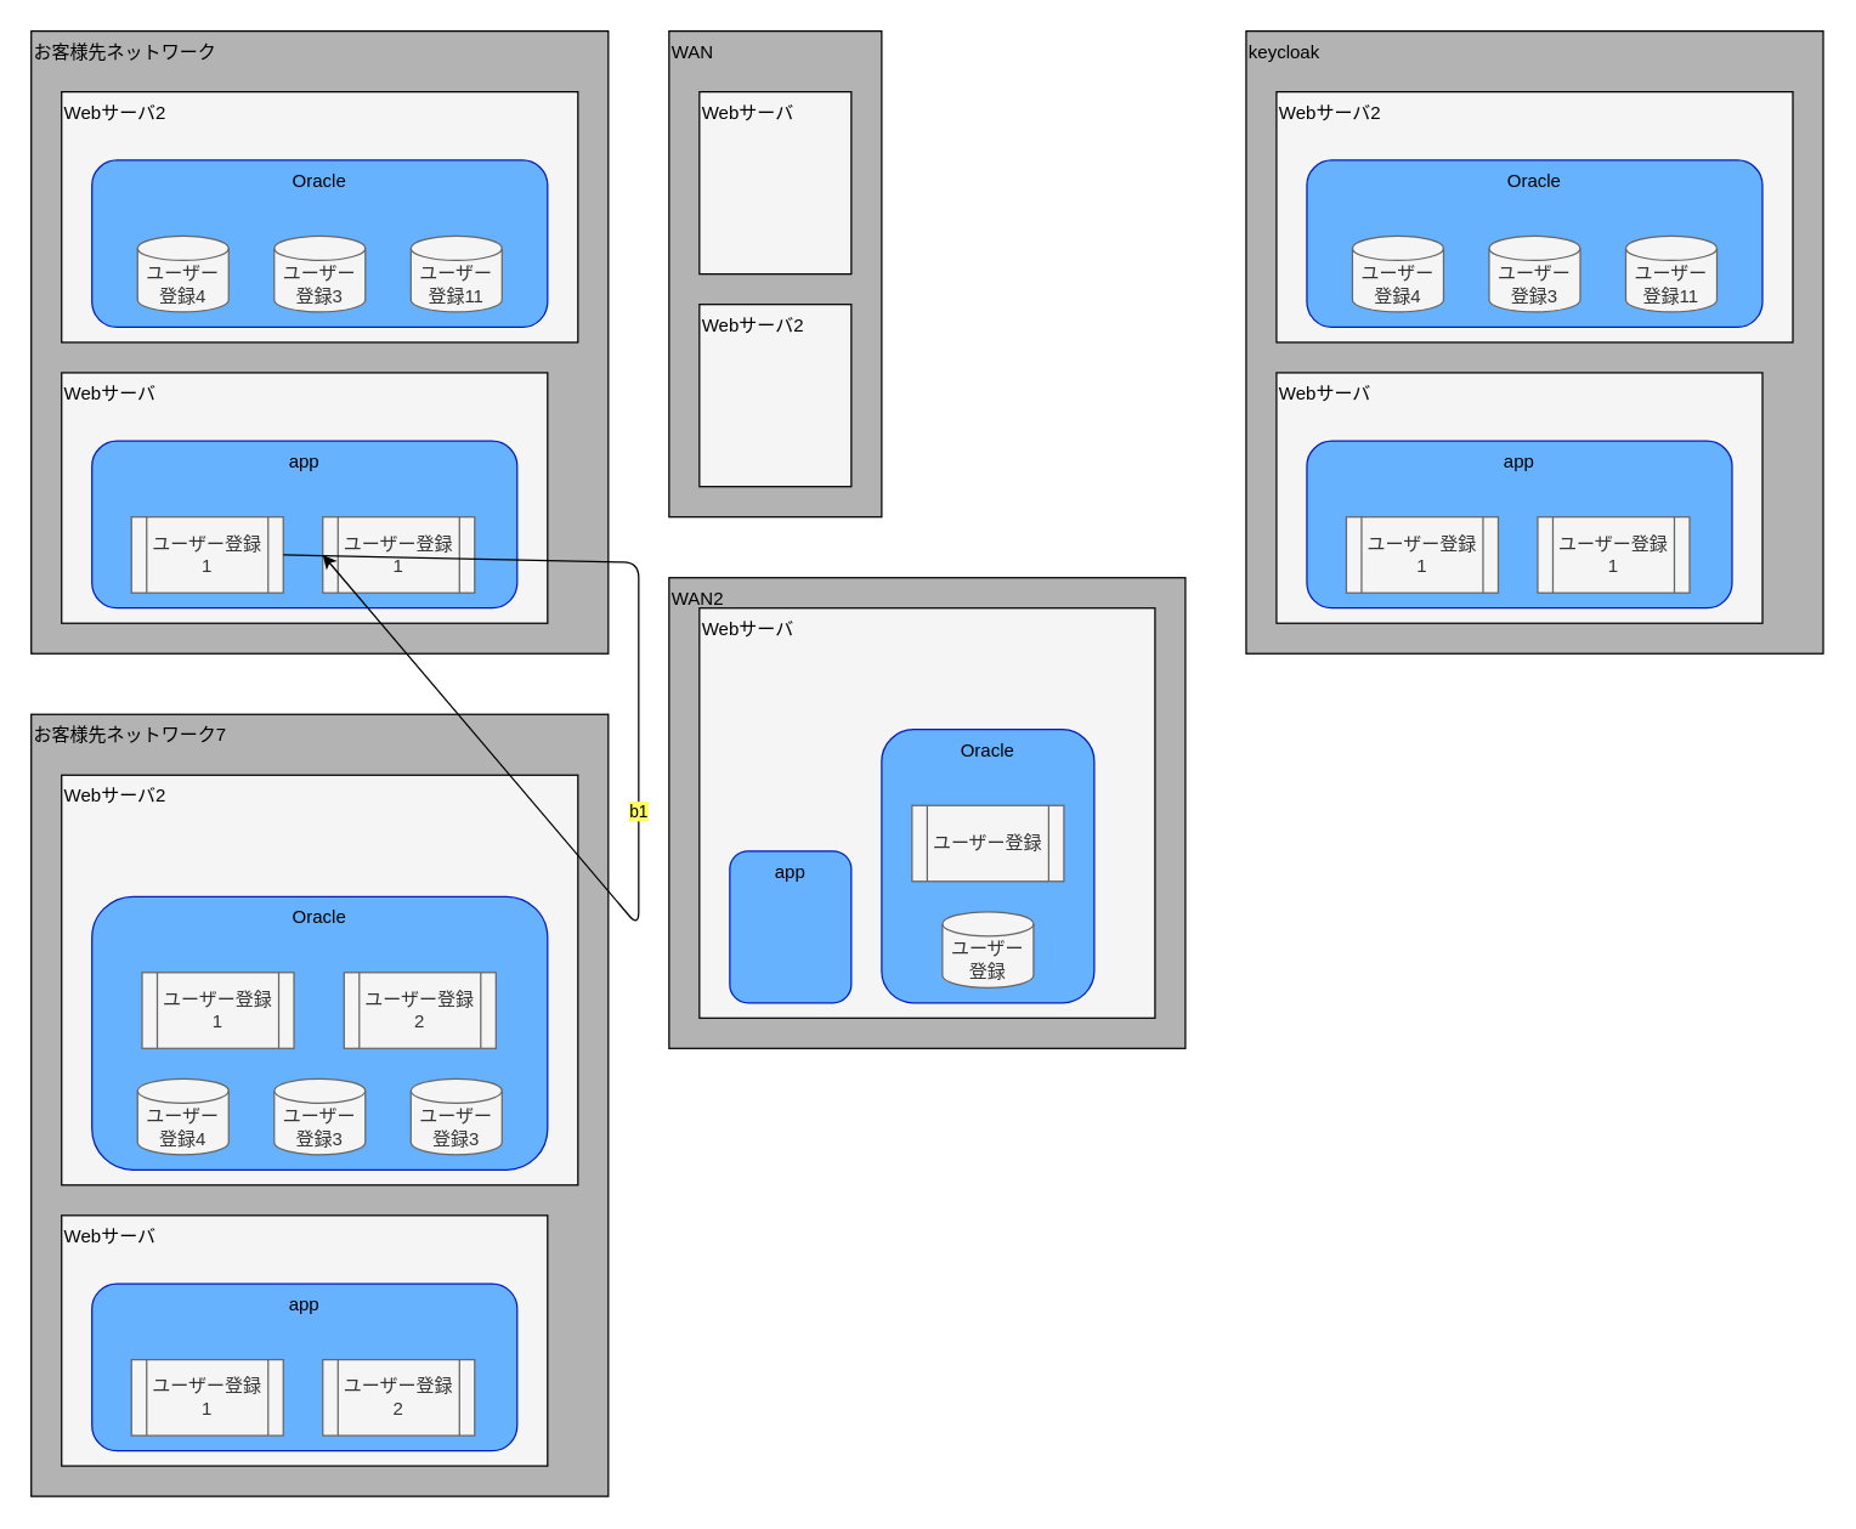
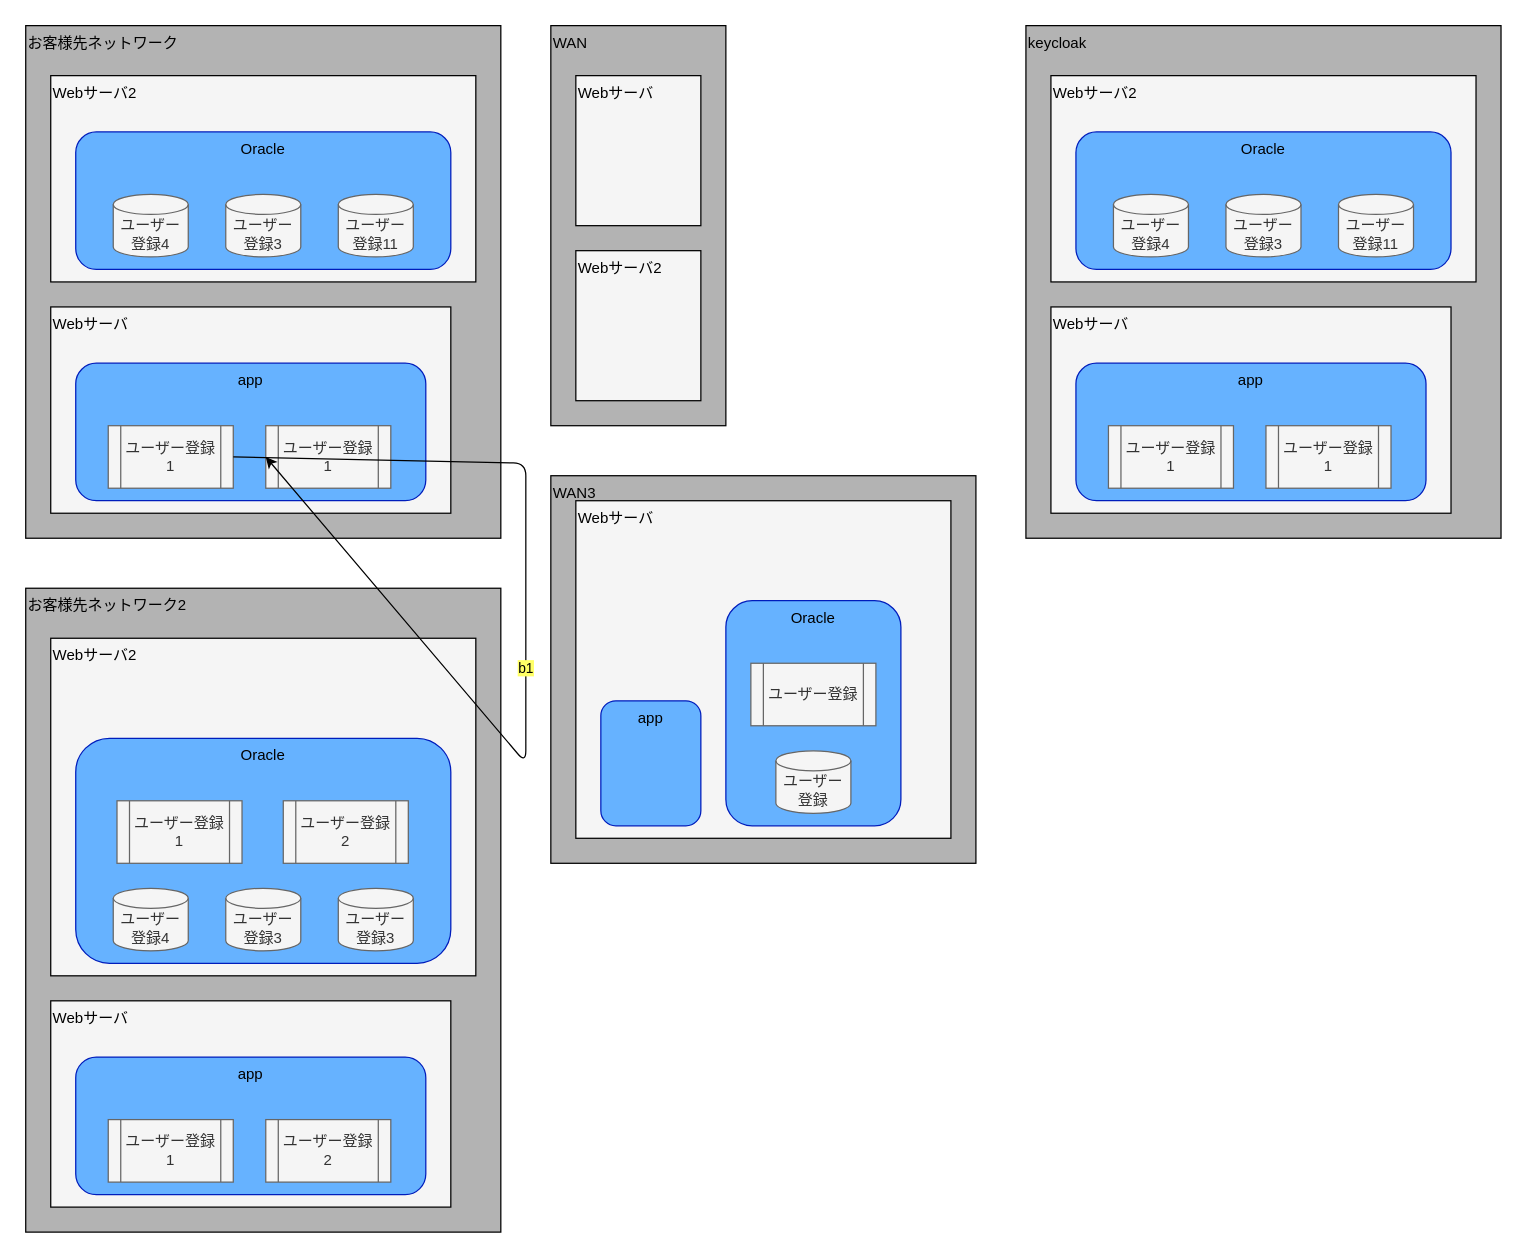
  <mxCell id="0" />
  <mxCell id="1" parent="0" />
  <mxCell id="2" style="group" connectable="0" vertex="1" parent="1"><mxGeometry x="20" y="20" width="380" height="410" as="geometry" /></mxCell>
  <mxCell id="3" value="お客様先ネットワーク" style="whiteSpace=wrap;html=1;aspect=fixed;strokeColor=#000000;strokeWidth=1;fillColor=#B3B3B3;gradientColor=none;align=left;fontColor=#000000;verticalAlign=top;" vertex="1" parent="2"><mxGeometry width="380" height="410" as="geometry" /></mxCell>
  <mxCell id="4" style="group" connectable="0" vertex="1" parent="2"><mxGeometry x="20" y="225" width="320" height="165" as="geometry" /></mxCell>
  <mxCell id="5" value="Webサーバ" style="whiteSpace=wrap;html=1;aspect=fixed;strokeColor=#000000;strokeWidth=1;fillColor=#f5f5f5;gradientColor=none;align=left;fontColor=#000000;verticalAlign=top;" vertex="1" parent="4"><mxGeometry width="320" height="165" as="geometry" /></mxCell>
  <mxCell id="6" style="group" connectable="0" vertex="1" parent="4"><mxGeometry x="20" y="45" width="280" height="110" as="geometry" /></mxCell>
  <mxCell id="7" value="app" style="rounded=1;whiteSpace=wrap;html=1;fillColor=#66B2FF;fontColor=#000000;strokeColor=#001DBC;align=center;verticalAlign=top;" vertex="1" parent="6"><mxGeometry width="280" height="110" as="geometry" /></mxCell>
  <mxCell id="8" value="ユーザー登録1" style="shape=process;whiteSpace=wrap;html=1;backgroundOutline=1;fontColor=#333333;fillColor=#f5f5f5;strokeColor=#666666;" vertex="1" parent="6"><mxGeometry x="26" y="50" width="100" height="50" as="geometry" /></mxCell>
  <mxCell id="9" value="ユーザー登録1" style="shape=process;whiteSpace=wrap;html=1;backgroundOutline=1;fontColor=#333333;fillColor=#f5f5f5;strokeColor=#666666;" vertex="1" parent="6"><mxGeometry x="152" y="50" width="100" height="50" as="geometry" /></mxCell>
  <mxCell id="10" style="group" connectable="0" vertex="1" parent="2"><mxGeometry x="20" y="40" width="340" height="165" as="geometry" /></mxCell>
  <mxCell id="11" value="Webサーバ2" style="whiteSpace=wrap;html=1;aspect=fixed;strokeColor=#000000;strokeWidth=1;fillColor=#f5f5f5;gradientColor=none;align=left;fontColor=#000000;verticalAlign=top;" vertex="1" parent="10"><mxGeometry width="340" height="165" as="geometry" /></mxCell>
  <mxCell id="12" style="group" connectable="0" vertex="1" parent="10"><mxGeometry x="20" y="45" width="300" height="110" as="geometry" /></mxCell>
  <mxCell id="13" value="Oracle" style="rounded=1;whiteSpace=wrap;html=1;fillColor=#66B2FF;fontColor=#000000;strokeColor=#001DBC;align=center;verticalAlign=top;" vertex="1" parent="12"><mxGeometry width="300" height="110" as="geometry" /></mxCell>
  <mxCell id="14" value="ユーザー登録4" style="shape=cylinder3;whiteSpace=wrap;html=1;boundedLbl=1;backgroundOutline=1;size=8;fontColor=#333333;fillColor=#f5f5f5;strokeColor=#666666;" vertex="1" parent="12"><mxGeometry x="30" y="50" width="60" height="50" as="geometry" /></mxCell>
  <mxCell id="15" value="ユーザー登録3" style="shape=cylinder3;whiteSpace=wrap;html=1;boundedLbl=1;backgroundOutline=1;size=8;fontColor=#333333;fillColor=#f5f5f5;strokeColor=#666666;" vertex="1" parent="12"><mxGeometry x="120" y="50" width="60" height="50" as="geometry" /></mxCell>
  <mxCell id="16" value="ユーザー登録11" style="shape=cylinder3;whiteSpace=wrap;html=1;boundedLbl=1;backgroundOutline=1;size=8;fontColor=#333333;fillColor=#f5f5f5;strokeColor=#666666;" vertex="1" parent="12"><mxGeometry x="210" y="50" width="60" height="50" as="geometry" /></mxCell>
  <mxCell id="17" style="group" connectable="0" vertex="1" parent="1"><mxGeometry x="20" y="470" width="380" height="515" as="geometry" /></mxCell>
- <mxCell id="18" value="お客様先ネットワーク7" style="whiteSpace=wrap;html=1;aspect=fixed;strokeColor=#000000;strokeWidth=1;fillColor=#B3B3B3;gradientColor=none;align=left;fontColor=#000000;verticalAlign=top;" vertex="1" parent="17"><mxGeometry width="380" height="515" as="geometry" /></mxCell>
+ <mxCell id="18" value="お客様先ネットワーク2" style="whiteSpace=wrap;html=1;aspect=fixed;strokeColor=#000000;strokeWidth=1;fillColor=#B3B3B3;gradientColor=none;align=left;fontColor=#000000;verticalAlign=top;" vertex="1" parent="17"><mxGeometry width="380" height="515" as="geometry" /></mxCell>
  <mxCell id="19" style="group" connectable="0" vertex="1" parent="17"><mxGeometry x="20" y="330" width="320" height="165" as="geometry" /></mxCell>
  <mxCell id="20" value="Webサーバ" style="whiteSpace=wrap;html=1;aspect=fixed;strokeColor=#000000;strokeWidth=1;fillColor=#f5f5f5;gradientColor=none;align=left;fontColor=#000000;verticalAlign=top;" vertex="1" parent="19"><mxGeometry width="320" height="165" as="geometry" /></mxCell>
  <mxCell id="21" style="group" connectable="0" vertex="1" parent="19"><mxGeometry x="20" y="45" width="280" height="110" as="geometry" /></mxCell>
  <mxCell id="22" value="app" style="rounded=1;whiteSpace=wrap;html=1;fillColor=#66B2FF;fontColor=#000000;strokeColor=#001DBC;align=center;verticalAlign=top;" vertex="1" parent="21"><mxGeometry width="280" height="110" as="geometry" /></mxCell>
  <mxCell id="23" value="ユーザー登録1" style="shape=process;whiteSpace=wrap;html=1;backgroundOutline=1;fontColor=#333333;fillColor=#f5f5f5;strokeColor=#666666;" vertex="1" parent="21"><mxGeometry x="26" y="50" width="100" height="50" as="geometry" /></mxCell>
  <mxCell id="24" value="ユーザー登録2" style="shape=process;whiteSpace=wrap;html=1;backgroundOutline=1;fontColor=#333333;fillColor=#f5f5f5;strokeColor=#666666;" vertex="1" parent="21"><mxGeometry x="152" y="50" width="100" height="50" as="geometry" /></mxCell>
  <mxCell id="25" style="group" connectable="0" vertex="1" parent="17"><mxGeometry x="20" y="40" width="340" height="270" as="geometry" /></mxCell>
  <mxCell id="26" value="Webサーバ2" style="whiteSpace=wrap;html=1;aspect=fixed;strokeColor=#000000;strokeWidth=1;fillColor=#f5f5f5;gradientColor=none;align=left;fontColor=#000000;verticalAlign=top;" vertex="1" parent="25"><mxGeometry width="340" height="270" as="geometry" /></mxCell>
  <mxCell id="27" style="group" connectable="0" vertex="1" parent="25"><mxGeometry x="20" y="80" width="300" height="180" as="geometry" /></mxCell>
  <mxCell id="28" value="Oracle" style="rounded=1;whiteSpace=wrap;html=1;fillColor=#66B2FF;fontColor=#000000;strokeColor=#001DBC;align=center;verticalAlign=top;" vertex="1" parent="27"><mxGeometry width="300" height="180" as="geometry" /></mxCell>
  <mxCell id="29" value="ユーザー登録4" style="shape=cylinder3;whiteSpace=wrap;html=1;boundedLbl=1;backgroundOutline=1;size=8;fontColor=#333333;fillColor=#f5f5f5;strokeColor=#666666;" vertex="1" parent="27"><mxGeometry x="30" y="120" width="60" height="50" as="geometry" /></mxCell>
  <mxCell id="30" value="ユーザー登録3" style="shape=cylinder3;whiteSpace=wrap;html=1;boundedLbl=1;backgroundOutline=1;size=8;fontColor=#333333;fillColor=#f5f5f5;strokeColor=#666666;" vertex="1" parent="27"><mxGeometry x="120" y="120" width="60" height="50" as="geometry" /></mxCell>
  <mxCell id="31" value="ユーザー登録3" style="shape=cylinder3;whiteSpace=wrap;html=1;boundedLbl=1;backgroundOutline=1;size=8;fontColor=#333333;fillColor=#f5f5f5;strokeColor=#666666;" vertex="1" parent="27"><mxGeometry x="210" y="120" width="60" height="50" as="geometry" /></mxCell>
  <mxCell id="32" value="ユーザー登録1" style="shape=process;whiteSpace=wrap;html=1;backgroundOutline=1;fontColor=#333333;fillColor=#f5f5f5;strokeColor=#666666;" vertex="1" parent="27"><mxGeometry x="33" y="50" width="100" height="50" as="geometry" /></mxCell>
  <mxCell id="33" value="ユーザー登録2" style="shape=process;whiteSpace=wrap;html=1;backgroundOutline=1;fontColor=#333333;fillColor=#f5f5f5;strokeColor=#666666;" vertex="1" parent="27"><mxGeometry x="166" y="50" width="100" height="50" as="geometry" /></mxCell>
  <mxCell id="34" style="group" connectable="0" vertex="1" parent="1"><mxGeometry x="440" y="20" width="140" height="320" as="geometry" /></mxCell>
  <mxCell id="35" value="WAN" style="whiteSpace=wrap;html=1;aspect=fixed;strokeColor=#000000;strokeWidth=1;fillColor=#B3B3B3;gradientColor=none;align=left;fontColor=#000000;verticalAlign=top;" vertex="1" parent="34"><mxGeometry width="140" height="320" as="geometry" /></mxCell>
  <mxCell id="36" style="group" connectable="0" vertex="1" parent="34"><mxGeometry x="20" y="180" width="100" height="120" as="geometry" /></mxCell>
  <mxCell id="37" value="Webサーバ2" style="whiteSpace=wrap;html=1;aspect=fixed;strokeColor=#000000;strokeWidth=1;fillColor=#f5f5f5;gradientColor=none;align=left;fontColor=#000000;verticalAlign=top;" vertex="1" parent="36"><mxGeometry width="100" height="120" as="geometry" /></mxCell>
  <mxCell id="38" style="group" connectable="0" vertex="1" parent="34"><mxGeometry x="20" y="40" width="100" height="120" as="geometry" /></mxCell>
  <mxCell id="39" value="Webサーバ" style="whiteSpace=wrap;html=1;aspect=fixed;strokeColor=#000000;strokeWidth=1;fillColor=#f5f5f5;gradientColor=none;align=left;fontColor=#000000;verticalAlign=top;" vertex="1" parent="38"><mxGeometry width="100" height="120" as="geometry" /></mxCell>
  <mxCell id="40" style="group" connectable="0" vertex="1" parent="1"><mxGeometry x="440" y="380" width="340" height="310" as="geometry" /></mxCell>
- <mxCell id="41" value="WAN2" style="whiteSpace=wrap;html=1;aspect=fixed;strokeColor=#000000;strokeWidth=1;fillColor=#B3B3B3;gradientColor=none;align=left;fontColor=#000000;verticalAlign=top;" vertex="1" parent="40"><mxGeometry width="340" height="310" as="geometry" /></mxCell>
+ <mxCell id="41" value="WAN3" style="whiteSpace=wrap;html=1;aspect=fixed;strokeColor=#000000;strokeWidth=1;fillColor=#B3B3B3;gradientColor=none;align=left;fontColor=#000000;verticalAlign=top;" vertex="1" parent="40"><mxGeometry width="340" height="310" as="geometry" /></mxCell>
  <mxCell id="42" style="group" connectable="0" vertex="1" parent="40"><mxGeometry x="20" y="20" width="300" height="270" as="geometry" /></mxCell>
  <mxCell id="43" value="Webサーバ" style="whiteSpace=wrap;html=1;aspect=fixed;strokeColor=#000000;strokeWidth=1;fillColor=#f5f5f5;gradientColor=none;align=left;fontColor=#000000;verticalAlign=top;" vertex="1" parent="42"><mxGeometry width="300" height="270" as="geometry" /></mxCell>
  <mxCell id="44" style="group" connectable="0" vertex="1" parent="42"><mxGeometry x="20" y="160" width="80" height="100" as="geometry" /></mxCell>
  <mxCell id="45" value="app" style="rounded=1;whiteSpace=wrap;html=1;fillColor=#66B2FF;fontColor=#000000;strokeColor=#001DBC;align=center;verticalAlign=top;" vertex="1" parent="44"><mxGeometry width="80" height="100" as="geometry" /></mxCell>
  <mxCell id="46" style="group" connectable="0" vertex="1" parent="42"><mxGeometry x="120" y="80" width="140" height="180" as="geometry" /></mxCell>
  <mxCell id="47" value="Oracle" style="rounded=1;whiteSpace=wrap;html=1;fillColor=#66B2FF;fontColor=#000000;strokeColor=#001DBC;align=center;verticalAlign=top;" vertex="1" parent="46"><mxGeometry width="140" height="180" as="geometry" /></mxCell>
  <mxCell id="48" value="ユーザー登録" style="shape=cylinder3;whiteSpace=wrap;html=1;boundedLbl=1;backgroundOutline=1;size=8;fontColor=#333333;fillColor=#f5f5f5;strokeColor=#666666;" vertex="1" parent="46"><mxGeometry x="40" y="120" width="60" height="50" as="geometry" /></mxCell>
  <mxCell id="49" value="ユーザー登録" style="shape=process;whiteSpace=wrap;html=1;backgroundOutline=1;fontColor=#333333;fillColor=#f5f5f5;strokeColor=#666666;" vertex="1" parent="46"><mxGeometry x="20" y="50" width="100" height="50" as="geometry" /></mxCell>
  <mxCell id="50" style="group" connectable="0" vertex="1" parent="1"><mxGeometry x="820" y="20" width="380" height="410" as="geometry" /></mxCell>
  <mxCell id="51" value="keycloak" style="whiteSpace=wrap;html=1;aspect=fixed;strokeColor=#000000;strokeWidth=1;fillColor=#B3B3B3;gradientColor=none;align=left;fontColor=#000000;verticalAlign=top;" vertex="1" parent="50"><mxGeometry width="380" height="410" as="geometry" /></mxCell>
  <mxCell id="52" style="group" connectable="0" vertex="1" parent="50"><mxGeometry x="20" y="225" width="320" height="165" as="geometry" /></mxCell>
  <mxCell id="53" value="Webサーバ" style="whiteSpace=wrap;html=1;aspect=fixed;strokeColor=#000000;strokeWidth=1;fillColor=#f5f5f5;gradientColor=none;align=left;fontColor=#000000;verticalAlign=top;" vertex="1" parent="52"><mxGeometry width="320" height="165" as="geometry" /></mxCell>
  <mxCell id="54" style="group" connectable="0" vertex="1" parent="52"><mxGeometry x="20" y="45" width="280" height="110" as="geometry" /></mxCell>
  <mxCell id="55" value="app" style="rounded=1;whiteSpace=wrap;html=1;fillColor=#66B2FF;fontColor=#000000;strokeColor=#001DBC;align=center;verticalAlign=top;" vertex="1" parent="54"><mxGeometry width="280" height="110" as="geometry" /></mxCell>
  <mxCell id="56" value="ユーザー登録1" style="shape=process;whiteSpace=wrap;html=1;backgroundOutline=1;fontColor=#333333;fillColor=#f5f5f5;strokeColor=#666666;" vertex="1" parent="54"><mxGeometry x="26" y="50" width="100" height="50" as="geometry" /></mxCell>
  <mxCell id="57" value="ユーザー登録1" style="shape=process;whiteSpace=wrap;html=1;backgroundOutline=1;fontColor=#333333;fillColor=#f5f5f5;strokeColor=#666666;" vertex="1" parent="54"><mxGeometry x="152" y="50" width="100" height="50" as="geometry" /></mxCell>
  <mxCell id="58" style="group" connectable="0" vertex="1" parent="50"><mxGeometry x="20" y="40" width="340" height="165" as="geometry" /></mxCell>
  <mxCell id="59" value="Webサーバ2" style="whiteSpace=wrap;html=1;aspect=fixed;strokeColor=#000000;strokeWidth=1;fillColor=#f5f5f5;gradientColor=none;align=left;fontColor=#000000;verticalAlign=top;" vertex="1" parent="58"><mxGeometry width="340" height="165" as="geometry" /></mxCell>
  <mxCell id="60" style="group" connectable="0" vertex="1" parent="58"><mxGeometry x="20" y="45" width="300" height="110" as="geometry" /></mxCell>
  <mxCell id="61" value="Oracle" style="rounded=1;whiteSpace=wrap;html=1;fillColor=#66B2FF;fontColor=#000000;strokeColor=#001DBC;align=center;verticalAlign=top;" vertex="1" parent="60"><mxGeometry width="300" height="110" as="geometry" /></mxCell>
  <mxCell id="62" value="ユーザー登録4" style="shape=cylinder3;whiteSpace=wrap;html=1;boundedLbl=1;backgroundOutline=1;size=8;fontColor=#333333;fillColor=#f5f5f5;strokeColor=#666666;" vertex="1" parent="60"><mxGeometry x="30" y="50" width="60" height="50" as="geometry" /></mxCell>
  <mxCell id="63" value="ユーザー登録3" style="shape=cylinder3;whiteSpace=wrap;html=1;boundedLbl=1;backgroundOutline=1;size=8;fontColor=#333333;fillColor=#f5f5f5;strokeColor=#666666;" vertex="1" parent="60"><mxGeometry x="120" y="50" width="60" height="50" as="geometry" /></mxCell>
  <mxCell id="64" value="ユーザー登録11" style="shape=cylinder3;whiteSpace=wrap;html=1;boundedLbl=1;backgroundOutline=1;size=8;fontColor=#333333;fillColor=#f5f5f5;strokeColor=#666666;" vertex="1" parent="60"><mxGeometry x="210" y="50" width="60" height="50" as="geometry" /></mxCell>
  <mxCell id="65" value="b1" style="endArrow=classic;html=1;strokeColor=#000000;entryDx=0;entryDy=0;entryPerimeter=0;labelBackgroundColor=#FFFF66;fontColor=#000000;entryX=0;entryY=0.5;exitX=1;exitY=0.5;" parent="1" source="8" target="9" edge="1"><mxGeometry width="" height="" relative="1" as="geometry"><Array as="points"><mxPoint x="420" y="370" /><mxPoint x="420" y="610" /></Array></mxGeometry></mxCell>
